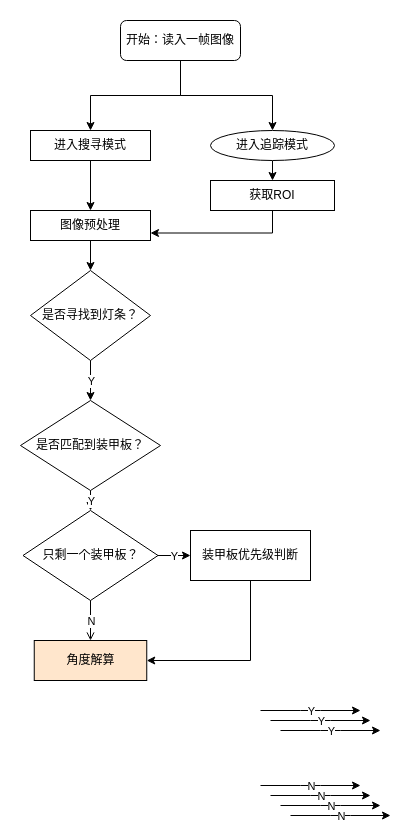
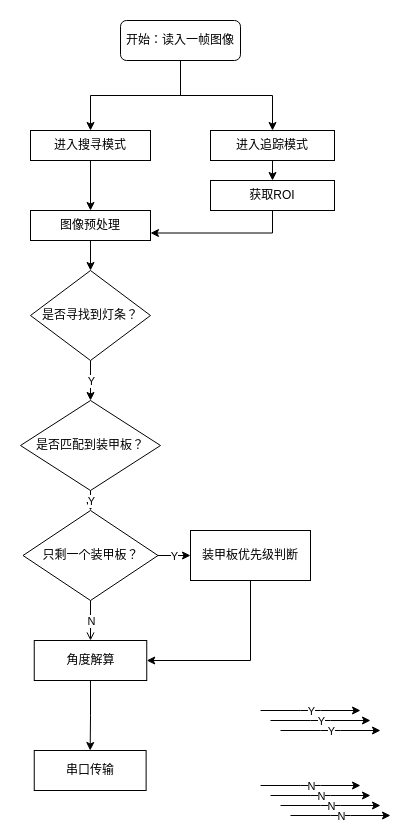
  <mxCell id="0" />
  <mxCell id="1" parent="0" />
  <mxCell id="2" style="edgeStyle=orthogonalEdgeStyle;rounded=0;orthogonalLoop=1;jettySize=auto;html=1;exitX=0.5;exitY=1;exitDx=0;exitDy=0;entryX=0.5;entryY=0;entryDx=0;entryDy=0;" edge="1" parent="1" source="4" target="32"><mxGeometry relative="1" as="geometry" /></mxCell>
  <mxCell id="3" style="edgeStyle=orthogonalEdgeStyle;rounded=0;orthogonalLoop=1;jettySize=auto;html=1;exitX=0.5;exitY=1;exitDx=0;exitDy=0;entryX=0.5;entryY=0;entryDx=0;entryDy=0;" edge="1" parent="1" source="4" target="13"><mxGeometry relative="1" as="geometry" /></mxCell>
  <mxCell id="4" value="开始：读入一帧图像" style="rounded=1;whiteSpace=wrap;html=1;" parent="1" vertex="1"><mxGeometry x="120" y="20" width="120" height="40" as="geometry" /></mxCell>
  <mxCell id="5" value="图像预处理" style="rounded=0;whiteSpace=wrap;html=1;" parent="1" vertex="1"><mxGeometry x="30" y="210" width="120" height="30" as="geometry" /></mxCell>
  <mxCell id="6" style="edgeStyle=orthogonalEdgeStyle;rounded=0;orthogonalLoop=1;jettySize=auto;html=1;exitX=0.5;exitY=1;exitDx=0;exitDy=0;" parent="1" source="4" target="4" edge="1"><mxGeometry relative="1" as="geometry" /></mxCell>
  <mxCell id="7" value="是否寻找到灯条？" style="rhombus;whiteSpace=wrap;html=1;" parent="1" vertex="1"><mxGeometry x="30" y="270" width="120" height="90" as="geometry" /></mxCell>
  <mxCell id="8" value="" style="endArrow=classic;html=1;exitX=0.5;exitY=1;exitDx=0;exitDy=0;entryX=0.5;entryY=0;entryDx=0;entryDy=0;" parent="1" source="5" target="7" edge="1"><mxGeometry width="50" height="50" relative="1" as="geometry"><mxPoint x="150" y="310" as="sourcePoint" /><mxPoint x="200" y="260" as="targetPoint" /></mxGeometry></mxCell>
  <mxCell id="9" value="是否匹配到装甲板？" style="rhombus;whiteSpace=wrap;html=1;" parent="1" vertex="1"><mxGeometry x="20" y="400" width="140" height="90" as="geometry" /></mxCell>
  <mxCell id="10" value="" style="endArrow=classic;html=1;exitX=0.5;exitY=1;exitDx=0;exitDy=0;entryX=0.5;entryY=0;entryDx=0;entryDy=0;" parent="1" source="7" target="9" edge="1"><mxGeometry relative="1" as="geometry"><mxPoint x="190" y="330" as="sourcePoint" /><mxPoint x="290" y="330" as="targetPoint" /></mxGeometry></mxCell>
  <mxCell id="11" value="Y" style="edgeLabel;resizable=0;html=1;align=center;verticalAlign=middle;labelPosition=center;verticalLabelPosition=middle;" parent="10" connectable="0" vertex="1"><mxGeometry relative="1" as="geometry" /></mxCell>
  <mxCell id="12" style="edgeStyle=orthogonalEdgeStyle;rounded=0;orthogonalLoop=1;jettySize=auto;html=1;exitX=0.5;exitY=1;exitDx=0;exitDy=0;entryX=0.5;entryY=0;entryDx=0;entryDy=0;" edge="1" parent="1" source="13" target="5"><mxGeometry relative="1" as="geometry" /></mxCell>
  <mxCell id="13" value="进入搜寻模式" style="rounded=0;whiteSpace=wrap;html=1;" vertex="1" parent="1"><mxGeometry x="30" y="130" width="120" height="30" as="geometry" /></mxCell>
  <mxCell id="14" style="edgeStyle=orthogonalEdgeStyle;rounded=0;orthogonalLoop=1;jettySize=auto;html=1;exitX=0.5;exitY=1;exitDx=0;exitDy=0;" edge="1" parent="1" source="13" target="13"><mxGeometry relative="1" as="geometry" /></mxCell>
  <mxCell id="15" value="只剩一个装甲板？" style="rhombus;whiteSpace=wrap;html=1;" vertex="1" parent="1"><mxGeometry x="22.5" y="510" width="135" height="90" as="geometry" /></mxCell>
  <mxCell id="16" style="edgeStyle=orthogonalEdgeStyle;rounded=0;orthogonalLoop=1;jettySize=auto;html=1;exitX=0.5;exitY=1;exitDx=0;exitDy=0;entryX=1;entryY=0.5;entryDx=0;entryDy=0;" edge="1" parent="1" source="17" target="29"><mxGeometry relative="1" as="geometry" /></mxCell>
  <mxCell id="17" value="装甲板优先级判断" style="rounded=0;whiteSpace=wrap;html=1;" vertex="1" parent="1"><mxGeometry x="190" y="530" width="120" height="50" as="geometry" /></mxCell>
  <mxCell id="18" value="" style="endArrow=classic;html=1;entryX=0;entryY=0.5;entryDx=0;entryDy=0;exitX=1;exitY=0.5;exitDx=0;exitDy=0;" edge="1" parent="1" source="15" target="17"><mxGeometry relative="1" as="geometry"><mxPoint x="60" y="600" as="sourcePoint" /><mxPoint x="160" y="600" as="targetPoint" /></mxGeometry></mxCell>
  <mxCell id="19" value="Y" style="edgeLabel;resizable=0;html=1;align=center;verticalAlign=middle;" connectable="0" vertex="1" parent="18"><mxGeometry relative="1" as="geometry" /></mxCell>
  <mxCell id="20" value="" style="endArrow=open;html=1;entryX=0.5;entryY=0;entryDx=0;entryDy=0;exitX=0.5;exitY=1;exitDx=0;exitDy=0;" edge="1" parent="1" source="15" target="29"><mxGeometry relative="1" as="geometry"><mxPoint x="-90" y="600" as="sourcePoint" /><mxPoint x="10" y="600" as="targetPoint" /></mxGeometry></mxCell>
  <mxCell id="21" value="N" style="edgeLabel;resizable=0;html=1;align=center;verticalAlign=middle;" connectable="0" vertex="1" parent="20"><mxGeometry relative="1" as="geometry" /></mxCell>
  <mxCell id="22" value="" style="endArrow=classic;html=1;" edge="1" parent="1"><mxGeometry relative="1" as="geometry"><mxPoint x="260" y="785" as="sourcePoint" /><mxPoint x="360" y="785" as="targetPoint" /><Array as="points"><mxPoint x="310" y="785" /></Array></mxGeometry></mxCell>
  <mxCell id="23" value="N" style="edgeLabel;resizable=0;html=1;align=center;verticalAlign=middle;" connectable="0" vertex="1" parent="22"><mxGeometry relative="1" as="geometry" /></mxCell>
  <mxCell id="24" value="" style="endArrow=classic;html=1;" edge="1" parent="1"><mxGeometry relative="1" as="geometry"><mxPoint x="260" y="710" as="sourcePoint" /><mxPoint x="360" y="710" as="targetPoint" /><Array as="points"><mxPoint x="310" y="710" /></Array></mxGeometry></mxCell>
  <mxCell id="25" value="Y" style="edgeLabel;resizable=0;html=1;align=center;verticalAlign=middle;" connectable="0" vertex="1" parent="24"><mxGeometry relative="1" as="geometry" /></mxCell>
  <mxCell id="26" value="" style="endArrow=classic;html=1;exitX=0.5;exitY=1;exitDx=0;exitDy=0;entryX=0.5;entryY=0;entryDx=0;entryDy=0;" edge="1" parent="1" source="9" target="15"><mxGeometry relative="1" as="geometry"><mxPoint x="-100" y="520" as="sourcePoint" /><mxPoint x="0" y="520" as="targetPoint" /><Array as="points" /></mxGeometry></mxCell>
  <mxCell id="27" value="Y" style="edgeLabel;resizable=0;html=1;align=center;verticalAlign=middle;" connectable="0" vertex="1" parent="26"><mxGeometry relative="1" as="geometry" /></mxCell>
- <mxCell id="29" value="角度解算" style="rounded=0;whiteSpace=wrap;html=1;fillColor=#ffe6cc;" vertex="1" parent="1"><mxGeometry x="33.75" y="640" width="112.5" height="40" as="geometry" /></mxCell>
+ <mxCell id="28" style="edgeStyle=orthogonalEdgeStyle;rounded=0;orthogonalLoop=1;jettySize=auto;html=1;exitX=0.5;exitY=1;exitDx=0;exitDy=0;entryX=0.5;entryY=0;entryDx=0;entryDy=0;" edge="1" parent="1" source="29" target="30"><mxGeometry relative="1" as="geometry" /></mxCell>
+ <mxCell id="29" value="角度解算" style="rounded=0;whiteSpace=wrap;html=1;" vertex="1" parent="1"><mxGeometry x="33.75" y="640" width="112.5" height="40" as="geometry" /></mxCell>
+ <mxCell id="30" value="串口传输" style="rounded=0;whiteSpace=wrap;html=1;" vertex="1" parent="1"><mxGeometry x="33.75" y="750" width="111.87" height="40" as="geometry" /></mxCell>
  <mxCell id="31" style="edgeStyle=orthogonalEdgeStyle;rounded=0;orthogonalLoop=1;jettySize=auto;html=1;exitX=0.5;exitY=1;exitDx=0;exitDy=0;entryX=0.5;entryY=0;entryDx=0;entryDy=0;" edge="1" parent="1" source="32" target="34"><mxGeometry relative="1" as="geometry" /></mxCell>
- <mxCell id="32" value="进入追踪模式" style="ellipse;whiteSpace=wrap;html=1;" vertex="1" parent="1"><mxGeometry x="210" y="130" width="124" height="30" as="geometry" /></mxCell>
+ <mxCell id="32" value="进入追踪模式" style="rounded=0;whiteSpace=wrap;html=1;" vertex="1" parent="1"><mxGeometry x="210" y="130" width="124" height="30" as="geometry" /></mxCell>
  <mxCell id="33" style="edgeStyle=orthogonalEdgeStyle;rounded=0;orthogonalLoop=1;jettySize=auto;html=1;exitX=0.5;exitY=1;exitDx=0;exitDy=0;entryX=1;entryY=0.75;entryDx=0;entryDy=0;" edge="1" parent="1" source="34" target="5"><mxGeometry relative="1" as="geometry" /></mxCell>
  <mxCell id="34" value="获取ROI" style="rounded=0;whiteSpace=wrap;html=1;" vertex="1" parent="1"><mxGeometry x="210" y="180" width="124" height="30" as="geometry" /></mxCell>
  <mxCell id="35" value="" style="endArrow=classic;html=1;" edge="1" parent="1"><mxGeometry relative="1" as="geometry"><mxPoint x="270" y="795" as="sourcePoint" /><mxPoint x="370" y="795" as="targetPoint" /><Array as="points"><mxPoint x="320" y="795" /></Array></mxGeometry></mxCell>
  <mxCell id="36" value="N" style="edgeLabel;resizable=0;html=1;align=center;verticalAlign=middle;" connectable="0" vertex="1" parent="35"><mxGeometry relative="1" as="geometry" /></mxCell>
  <mxCell id="37" value="" style="endArrow=classic;html=1;" edge="1" parent="1"><mxGeometry relative="1" as="geometry"><mxPoint x="280" y="805" as="sourcePoint" /><mxPoint x="380" y="805" as="targetPoint" /><Array as="points"><mxPoint x="330" y="805" /></Array></mxGeometry></mxCell>
  <mxCell id="38" value="N" style="edgeLabel;resizable=0;html=1;align=center;verticalAlign=middle;" connectable="0" vertex="1" parent="37"><mxGeometry relative="1" as="geometry" /></mxCell>
  <mxCell id="39" value="" style="endArrow=classic;html=1;" edge="1" parent="1"><mxGeometry relative="1" as="geometry"><mxPoint x="290" y="815" as="sourcePoint" /><mxPoint x="390" y="815" as="targetPoint" /><Array as="points"><mxPoint x="340" y="815" /></Array></mxGeometry></mxCell>
  <mxCell id="40" value="N" style="edgeLabel;resizable=0;html=1;align=center;verticalAlign=middle;" connectable="0" vertex="1" parent="39"><mxGeometry relative="1" as="geometry" /></mxCell>
  <mxCell id="41" value="" style="endArrow=classic;html=1;" edge="1" parent="1"><mxGeometry relative="1" as="geometry"><mxPoint x="270" y="720" as="sourcePoint" /><mxPoint x="370" y="720" as="targetPoint" /><Array as="points"><mxPoint x="320" y="720" /></Array></mxGeometry></mxCell>
  <mxCell id="42" value="Y" style="edgeLabel;resizable=0;html=1;align=center;verticalAlign=middle;" connectable="0" vertex="1" parent="41"><mxGeometry relative="1" as="geometry" /></mxCell>
  <mxCell id="43" value="" style="endArrow=classic;html=1;" edge="1" parent="1"><mxGeometry relative="1" as="geometry"><mxPoint x="280" y="730" as="sourcePoint" /><mxPoint x="380" y="730" as="targetPoint" /><Array as="points"><mxPoint x="330" y="730" /></Array></mxGeometry></mxCell>
  <mxCell id="44" value="Y" style="edgeLabel;resizable=0;html=1;align=center;verticalAlign=middle;" connectable="0" vertex="1" parent="43"><mxGeometry relative="1" as="geometry" /></mxCell>
